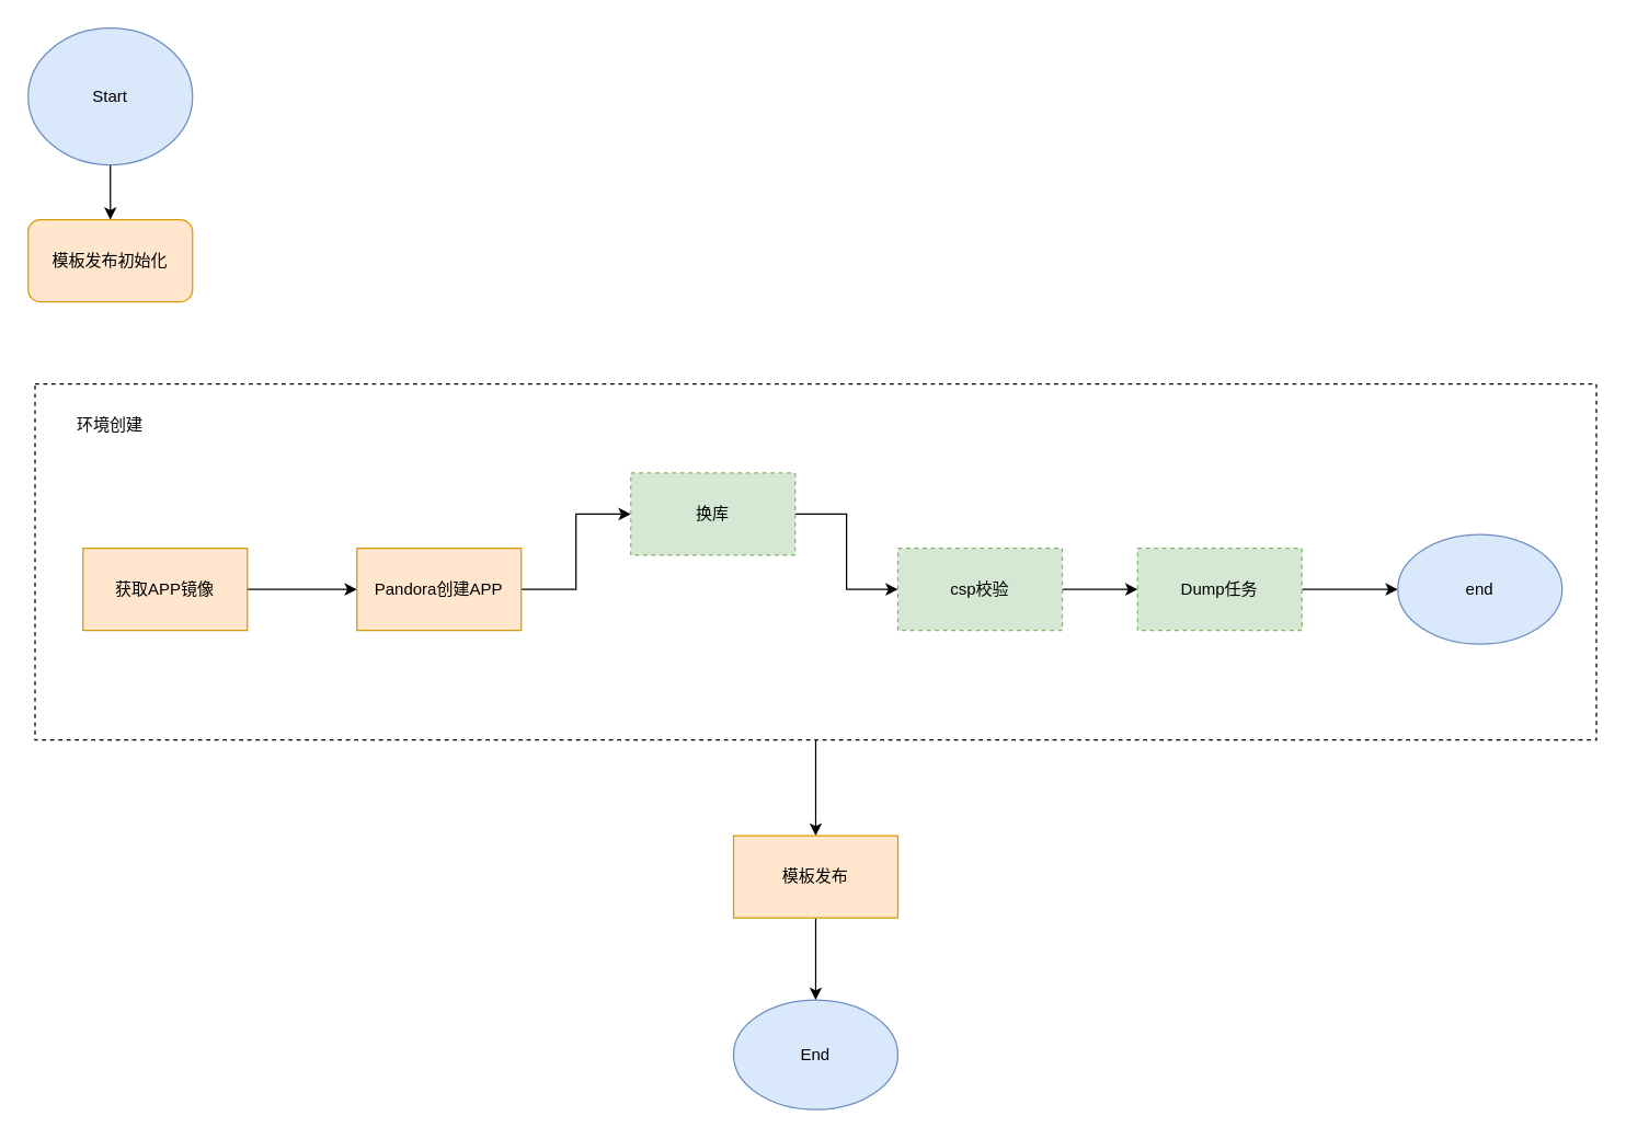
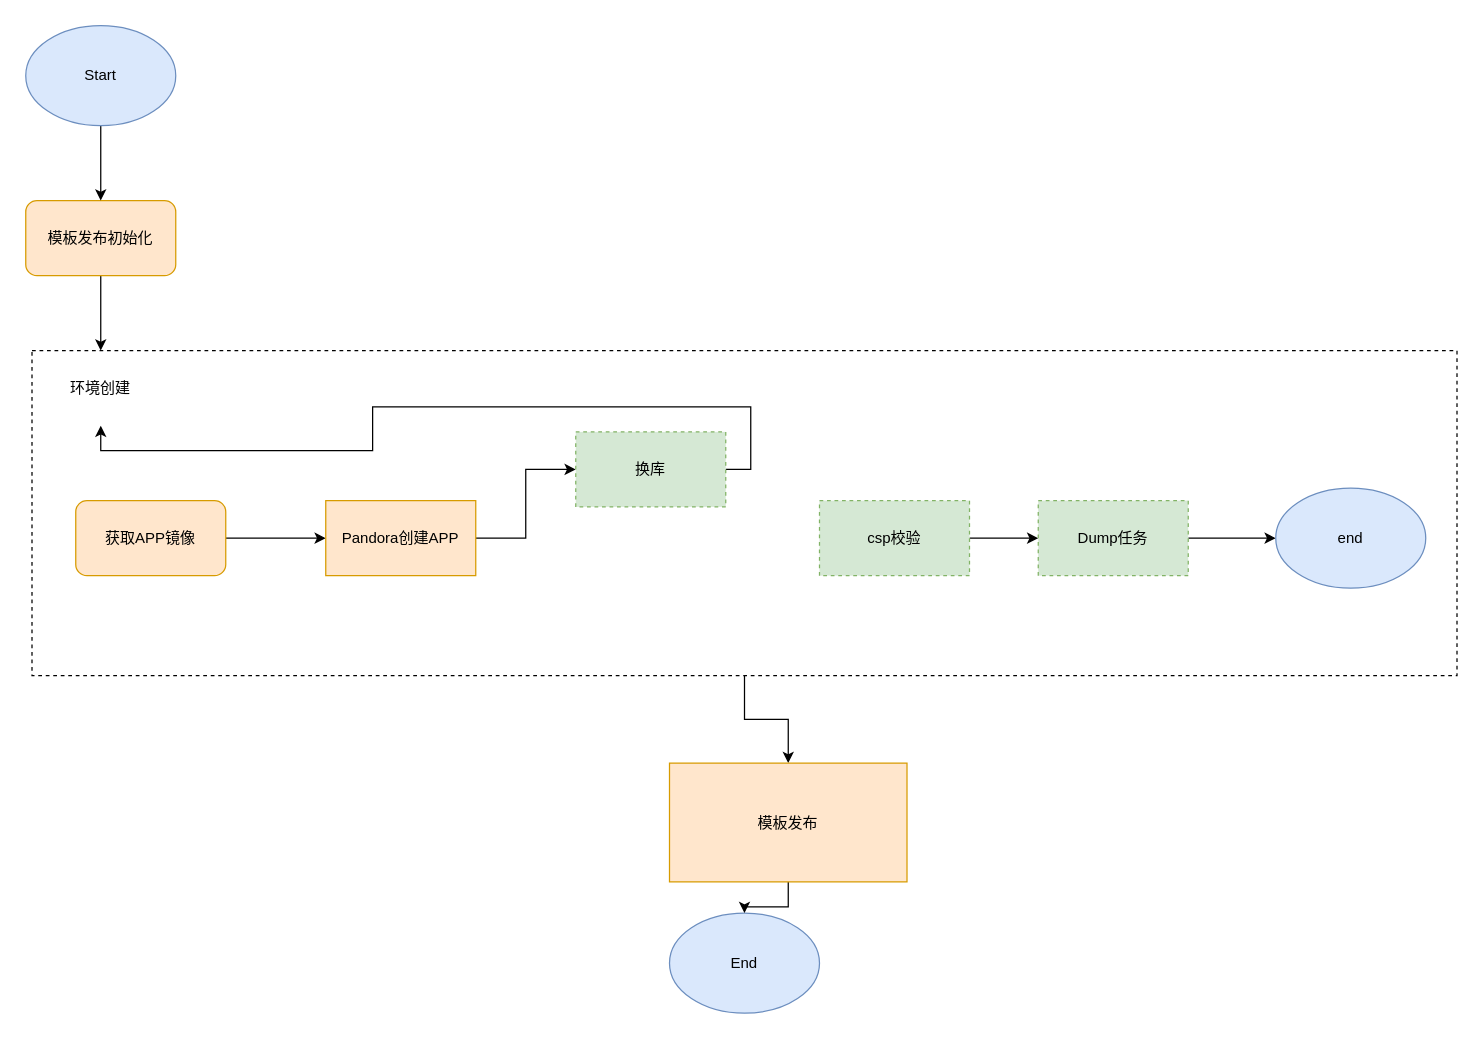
  <mxCell id="0" />
  <mxCell id="1" parent="0" />
  <mxCell id="2" style="edgeStyle=orthogonalEdgeStyle;rounded=0;orthogonalLoop=1;jettySize=auto;html=1;exitX=1;exitY=0.5;exitDx=0;exitDy=0;entryX=0;entryY=0.5;entryDx=0;entryDy=0;" edge="1" parent="1" source="3" target="5"><mxGeometry relative="1" as="geometry" /></mxCell>
- <mxCell id="3" value="获取APP镜像" style="rounded=0;whiteSpace=wrap;html=1;fillColor=#ffe6cc;strokeColor=#d79b00;" vertex="1" parent="1"><mxGeometry x="60" y="400" width="120" height="60" as="geometry" /></mxCell>
+ <mxCell id="3" value="获取APP镜像" style="whiteSpace=wrap;html=1;fillColor=#ffe6cc;strokeColor=#d79b00;rounded=1;" vertex="1" parent="1"><mxGeometry x="60" y="400" width="120" height="60" as="geometry" /></mxCell>
  <mxCell id="4" style="edgeStyle=orthogonalEdgeStyle;rounded=0;orthogonalLoop=1;jettySize=auto;html=1;exitX=1;exitY=0.5;exitDx=0;exitDy=0;entryX=0;entryY=0.5;entryDx=0;entryDy=0;" edge="1" parent="1" source="5" target="11"><mxGeometry relative="1" as="geometry" /></mxCell>
  <mxCell id="5" value="Pandora创建APP" style="rounded=0;whiteSpace=wrap;html=1;fillColor=#ffe6cc;strokeColor=#d79b00;" vertex="1" parent="1"><mxGeometry x="260" y="400" width="120" height="60" as="geometry" /></mxCell>
  <mxCell id="6" style="edgeStyle=orthogonalEdgeStyle;rounded=0;orthogonalLoop=1;jettySize=auto;html=1;exitX=1;exitY=0.5;exitDx=0;exitDy=0;" edge="1" parent="1" source="7" target="9"><mxGeometry relative="1" as="geometry" /></mxCell>
  <mxCell id="7" value="csp校验" style="rounded=0;whiteSpace=wrap;html=1;dashed=1;fillColor=#d5e8d4;strokeColor=#82b366;" vertex="1" parent="1"><mxGeometry x="655" y="400" width="120" height="60" as="geometry" /></mxCell>
  <mxCell id="8" value="" style="edgeStyle=orthogonalEdgeStyle;rounded=0;orthogonalLoop=1;jettySize=auto;html=1;" edge="1" parent="1" source="9" target="20"><mxGeometry relative="1" as="geometry" /></mxCell>
  <mxCell id="9" value="Dump任务" style="rounded=0;whiteSpace=wrap;html=1;dashed=1;fillColor=#d5e8d4;strokeColor=#82b366;" vertex="1" parent="1"><mxGeometry x="830" y="400" width="120" height="60" as="geometry" /></mxCell>
- <mxCell id="10" style="edgeStyle=orthogonalEdgeStyle;rounded=0;orthogonalLoop=1;jettySize=auto;html=1;exitX=1;exitY=0.5;exitDx=0;exitDy=0;" edge="1" parent="1" source="11" target="7"><mxGeometry relative="1" as="geometry" /></mxCell>
+ <mxCell id="10" style="edgeStyle=orthogonalEdgeStyle;rounded=0;orthogonalLoop=1;jettySize=auto;html=1;exitX=1;exitY=0.5;exitDx=0;exitDy=0;" edge="1" parent="1" source="11" target="19"><mxGeometry relative="1" as="geometry" /></mxCell>
  <mxCell id="11" value="换库" style="rounded=0;whiteSpace=wrap;html=1;dashed=1;fillColor=#d5e8d4;strokeColor=#82b366;" vertex="1" parent="1"><mxGeometry x="460" y="345" width="120" height="60" as="geometry" /></mxCell>
+ <mxCell id="12" value="" style="edgeStyle=orthogonalEdgeStyle;rounded=0;orthogonalLoop=1;jettySize=auto;html=1;" edge="1" parent="1" source="13" target="19"><mxGeometry relative="1" as="geometry" /></mxCell>
  <mxCell id="13" value="模板发布初始化" style="whiteSpace=wrap;html=1;fillColor=#ffe6cc;strokeColor=#d79b00;rounded=1;" vertex="1" parent="1"><mxGeometry x="20" y="160" width="120" height="60" as="geometry" /></mxCell>
  <mxCell id="14" value="" style="edgeStyle=orthogonalEdgeStyle;rounded=0;orthogonalLoop=1;jettySize=auto;html=1;" edge="1" parent="1" source="15" target="13"><mxGeometry relative="1" as="geometry" /></mxCell>
- <mxCell id="15" value="Start" style="ellipse;whiteSpace=wrap;html=1;fillColor=#dae8fc;strokeColor=#6c8ebf;" vertex="1" parent="1"><mxGeometry x="20" y="20" width="120" height="100" as="geometry" /></mxCell>
+ <mxCell id="15" value="Start" style="ellipse;whiteSpace=wrap;html=1;fillColor=#dae8fc;strokeColor=#6c8ebf;" vertex="1" parent="1"><mxGeometry x="20" y="20" width="120" height="80" as="geometry" /></mxCell>
  <mxCell id="16" value="End" style="ellipse;whiteSpace=wrap;html=1;fillColor=#dae8fc;strokeColor=#6c8ebf;" vertex="1" parent="1"><mxGeometry x="535" y="730" width="120" height="80" as="geometry" /></mxCell>
  <mxCell id="17" value="" style="edgeStyle=orthogonalEdgeStyle;rounded=0;orthogonalLoop=1;jettySize=auto;html=1;" edge="1" parent="1" source="18" target="22"><mxGeometry relative="1" as="geometry" /></mxCell>
  <mxCell id="18" value="" style="rounded=0;whiteSpace=wrap;html=1;strokeColor=default;fillColor=none;dashed=1;" vertex="1" parent="1"><mxGeometry x="25" y="280" width="1140" height="260" as="geometry" /></mxCell>
  <mxCell id="19" value="环境创建" style="rounded=0;whiteSpace=wrap;html=1;fillColor=none;strokeColor=none;" vertex="1" parent="1"><mxGeometry x="25" y="280" width="110" height="60" as="geometry" /></mxCell>
  <mxCell id="20" value="end" style="ellipse;whiteSpace=wrap;html=1;fillColor=#dae8fc;strokeColor=#6c8ebf;" vertex="1" parent="1"><mxGeometry x="1020" y="390" width="120" height="80" as="geometry" /></mxCell>
  <mxCell id="21" value="" style="edgeStyle=orthogonalEdgeStyle;rounded=0;orthogonalLoop=1;jettySize=auto;html=1;" edge="1" parent="1" source="22" target="16"><mxGeometry relative="1" as="geometry" /></mxCell>
- <mxCell id="22" value="模板发布" style="rounded=0;whiteSpace=wrap;html=1;fillColor=#ffe6cc;strokeColor=#d79b00;" vertex="1" parent="1"><mxGeometry x="535" y="610" width="120" height="60" as="geometry" /></mxCell>
+ <mxCell id="22" value="模板发布" style="rounded=0;whiteSpace=wrap;html=1;fillColor=#ffe6cc;strokeColor=#d79b00;" vertex="1" parent="1"><mxGeometry x="535" y="610" width="190" height="95" as="geometry" /></mxCell>
